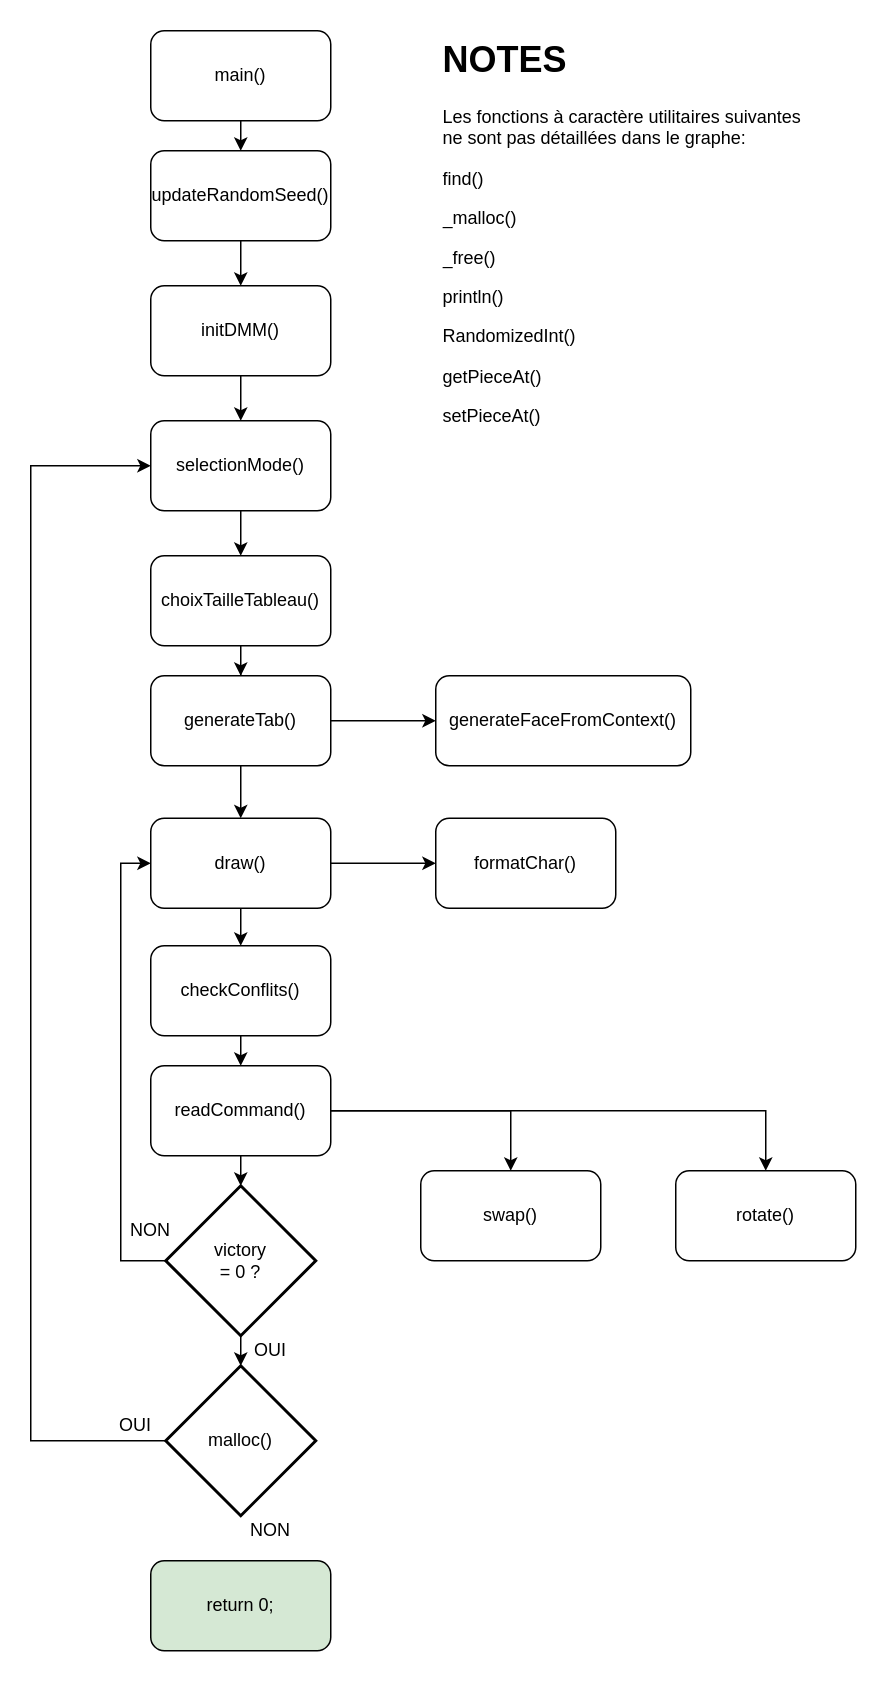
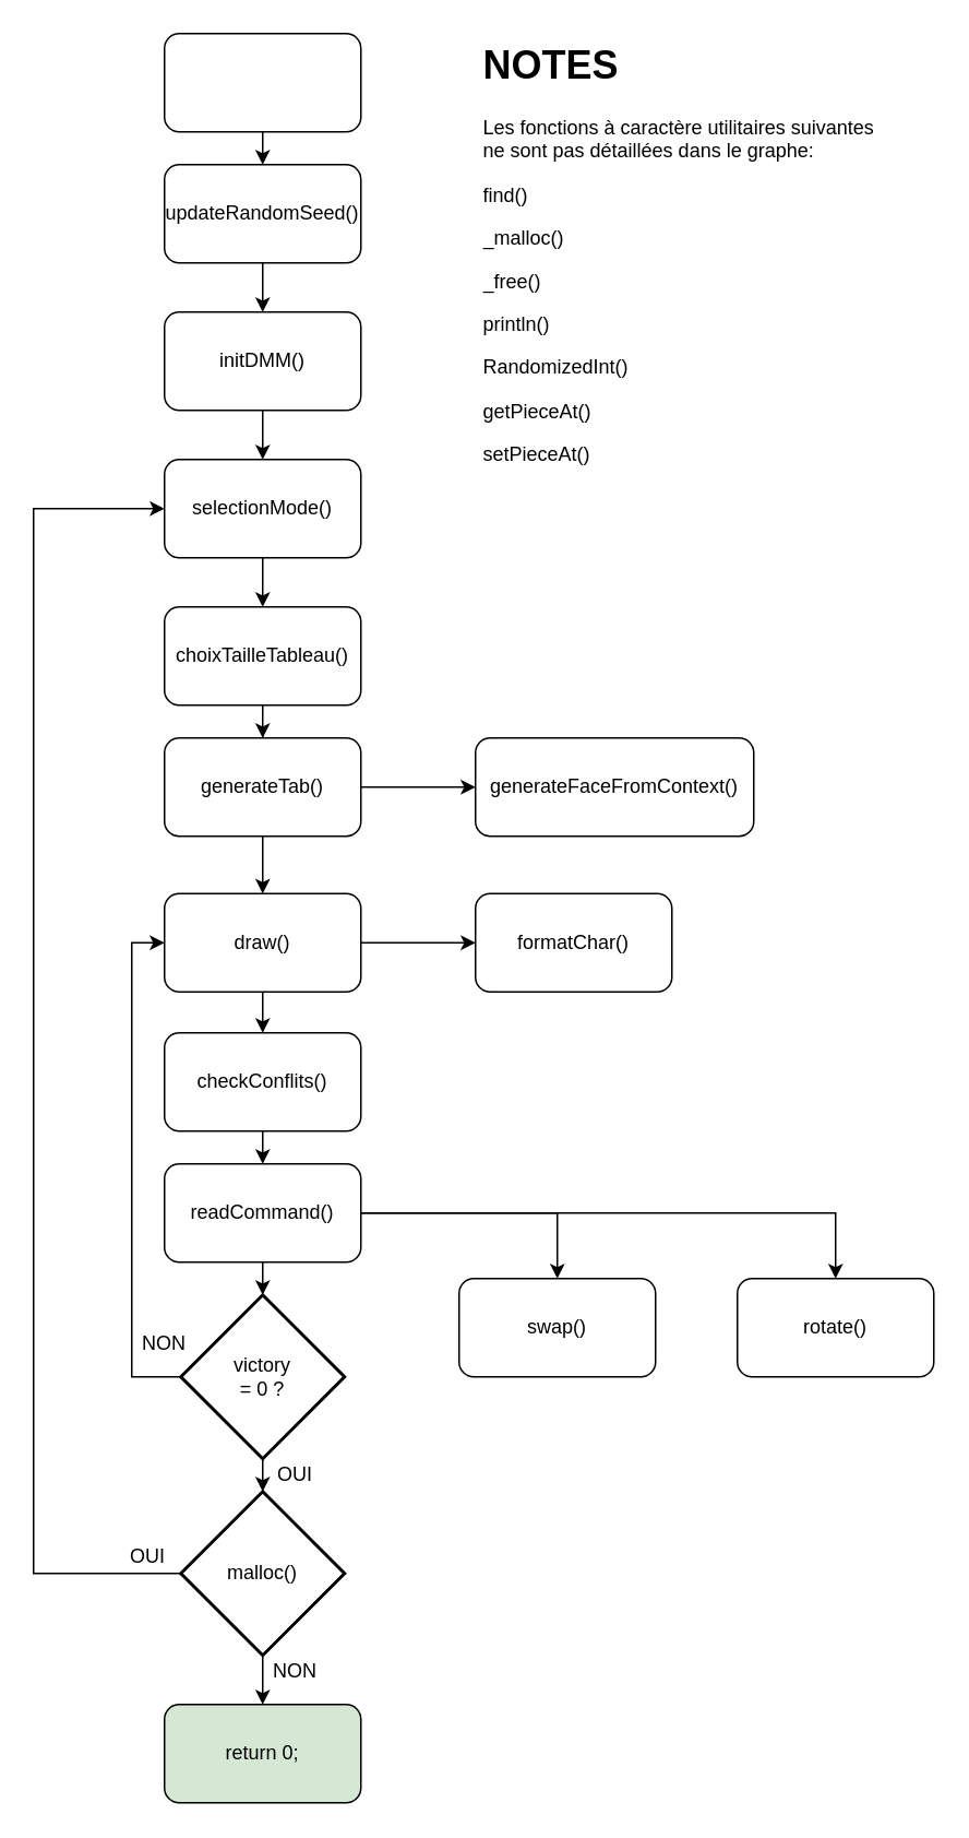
  <mxCell id="0" />
  <mxCell id="1" parent="0" />
  <mxCell id="2" style="edgeStyle=orthogonalEdgeStyle;rounded=0;orthogonalLoop=1;jettySize=auto;html=1;exitX=0.5;exitY=1;exitDx=0;exitDy=0;entryX=0.5;entryY=0;entryDx=0;entryDy=0;" edge="1" parent="1" source="3" target="6"><mxGeometry relative="1" as="geometry" /></mxCell>
  <mxCell id="3" value="" style="rounded=1;whiteSpace=wrap;html=1;" vertex="1" parent="1"><mxGeometry x="100" y="20" width="120" height="60" as="geometry" /></mxCell>
- <mxCell id="4" value="main()" style="text;html=1;strokeColor=none;fillColor=none;align=center;verticalAlign=middle;whiteSpace=wrap;rounded=0;" vertex="1" parent="1"><mxGeometry x="140" y="40" width="40" height="20" as="geometry" /></mxCell>
  <mxCell id="5" style="edgeStyle=orthogonalEdgeStyle;rounded=0;orthogonalLoop=1;jettySize=auto;html=1;exitX=0.5;exitY=1;exitDx=0;exitDy=0;entryX=0.5;entryY=0;entryDx=0;entryDy=0;" edge="1" parent="1" source="6" target="9"><mxGeometry relative="1" as="geometry" /></mxCell>
  <mxCell id="6" value="" style="rounded=1;whiteSpace=wrap;html=1;" vertex="1" parent="1"><mxGeometry x="100" y="100" width="120" height="60" as="geometry" /></mxCell>
  <mxCell id="7" value="updateRandomSeed()" style="text;html=1;strokeColor=none;fillColor=none;align=center;verticalAlign=middle;whiteSpace=wrap;rounded=0;" vertex="1" parent="1"><mxGeometry x="140" y="120" width="40" height="20" as="geometry" /></mxCell>
  <mxCell id="8" style="edgeStyle=orthogonalEdgeStyle;rounded=0;orthogonalLoop=1;jettySize=auto;html=1;exitX=0.5;exitY=1;exitDx=0;exitDy=0;entryX=0.5;entryY=0;entryDx=0;entryDy=0;" edge="1" parent="1" source="9" target="12"><mxGeometry relative="1" as="geometry" /></mxCell>
  <mxCell id="9" value="" style="rounded=1;whiteSpace=wrap;html=1;" vertex="1" parent="1"><mxGeometry x="100" y="190" width="120" height="60" as="geometry" /></mxCell>
  <mxCell id="10" value="initDMM()" style="text;html=1;strokeColor=none;fillColor=none;align=center;verticalAlign=middle;whiteSpace=wrap;rounded=0;" vertex="1" parent="1"><mxGeometry x="140" y="210" width="40" height="20" as="geometry" /></mxCell>
  <mxCell id="11" style="edgeStyle=orthogonalEdgeStyle;rounded=0;orthogonalLoop=1;jettySize=auto;html=1;exitX=0.5;exitY=1;exitDx=0;exitDy=0;" edge="1" parent="1" source="12" target="15"><mxGeometry relative="1" as="geometry" /></mxCell>
  <mxCell id="12" value="" style="rounded=1;whiteSpace=wrap;html=1;" vertex="1" parent="1"><mxGeometry x="100" y="280" width="120" height="60" as="geometry" /></mxCell>
  <mxCell id="13" value="selectionMode()" style="text;html=1;strokeColor=none;fillColor=none;align=center;verticalAlign=middle;whiteSpace=wrap;rounded=0;" vertex="1" parent="1"><mxGeometry x="140" y="300" width="40" height="20" as="geometry" /></mxCell>
  <mxCell id="14" style="edgeStyle=orthogonalEdgeStyle;rounded=0;orthogonalLoop=1;jettySize=auto;html=1;exitX=0.5;exitY=1;exitDx=0;exitDy=0;" edge="1" parent="1" source="15" target="19"><mxGeometry relative="1" as="geometry" /></mxCell>
  <mxCell id="15" value="" style="rounded=1;whiteSpace=wrap;html=1;" vertex="1" parent="1"><mxGeometry x="100" y="370" width="120" height="60" as="geometry" /></mxCell>
  <mxCell id="16" value="choixTailleTableau()" style="text;html=1;strokeColor=none;fillColor=none;align=center;verticalAlign=middle;whiteSpace=wrap;rounded=0;" vertex="1" parent="1"><mxGeometry x="140" y="390" width="40" height="20" as="geometry" /></mxCell>
  <mxCell id="17" style="edgeStyle=orthogonalEdgeStyle;rounded=0;orthogonalLoop=1;jettySize=auto;html=1;exitX=0.5;exitY=1;exitDx=0;exitDy=0;entryX=0.5;entryY=0;entryDx=0;entryDy=0;" edge="1" parent="1" source="19" target="25"><mxGeometry relative="1" as="geometry"><mxPoint x="160" y="540" as="targetPoint" /></mxGeometry></mxCell>
  <mxCell id="18" style="edgeStyle=orthogonalEdgeStyle;rounded=0;orthogonalLoop=1;jettySize=auto;html=1;exitX=1;exitY=0.5;exitDx=0;exitDy=0;entryX=0;entryY=0.5;entryDx=0;entryDy=0;" edge="1" parent="1" source="19" target="21"><mxGeometry relative="1" as="geometry" /></mxCell>
  <mxCell id="19" value="" style="rounded=1;whiteSpace=wrap;html=1;" vertex="1" parent="1"><mxGeometry x="100" y="450" width="120" height="60" as="geometry" /></mxCell>
  <mxCell id="20" value="generateTab()" style="text;html=1;strokeColor=none;fillColor=none;align=center;verticalAlign=middle;whiteSpace=wrap;rounded=0;" vertex="1" parent="1"><mxGeometry x="140" y="470" width="40" height="20" as="geometry" /></mxCell>
  <mxCell id="21" value="" style="rounded=1;whiteSpace=wrap;html=1;" vertex="1" parent="1"><mxGeometry x="290" y="450" width="170" height="60" as="geometry" /></mxCell>
  <mxCell id="22" value="generateFaceFromContext()" style="text;html=1;strokeColor=none;fillColor=none;align=center;verticalAlign=middle;whiteSpace=wrap;rounded=0;" vertex="1" parent="1"><mxGeometry x="355" y="470" width="40" height="20" as="geometry" /></mxCell>
  <mxCell id="23" style="edgeStyle=orthogonalEdgeStyle;rounded=0;orthogonalLoop=1;jettySize=auto;html=1;exitX=0.5;exitY=1;exitDx=0;exitDy=0;entryX=0.5;entryY=0;entryDx=0;entryDy=0;" edge="1" parent="1" source="25" target="30"><mxGeometry relative="1" as="geometry" /></mxCell>
  <mxCell id="24" style="edgeStyle=orthogonalEdgeStyle;rounded=0;orthogonalLoop=1;jettySize=auto;html=1;exitX=1;exitY=0.5;exitDx=0;exitDy=0;entryX=0;entryY=0.5;entryDx=0;entryDy=0;" edge="1" parent="1" source="25" target="27"><mxGeometry relative="1" as="geometry" /></mxCell>
  <mxCell id="25" value="" style="rounded=1;whiteSpace=wrap;html=1;" vertex="1" parent="1"><mxGeometry x="100" y="545" width="120" height="60" as="geometry" /></mxCell>
  <mxCell id="26" value="draw()" style="text;html=1;strokeColor=none;fillColor=none;align=center;verticalAlign=middle;whiteSpace=wrap;rounded=0;" vertex="1" parent="1"><mxGeometry x="140" y="565" width="40" height="20" as="geometry" /></mxCell>
  <mxCell id="27" value="" style="rounded=1;whiteSpace=wrap;html=1;" vertex="1" parent="1"><mxGeometry x="290" y="545" width="120" height="60" as="geometry" /></mxCell>
  <mxCell id="28" value="formatChar()" style="text;html=1;strokeColor=none;fillColor=none;align=center;verticalAlign=middle;whiteSpace=wrap;rounded=0;" vertex="1" parent="1"><mxGeometry x="330" y="565" width="40" height="20" as="geometry" /></mxCell>
  <mxCell id="29" style="edgeStyle=orthogonalEdgeStyle;rounded=0;orthogonalLoop=1;jettySize=auto;html=1;exitX=0.5;exitY=1;exitDx=0;exitDy=0;entryX=0.5;entryY=0;entryDx=0;entryDy=0;" edge="1" parent="1" source="30" target="35"><mxGeometry relative="1" as="geometry" /></mxCell>
  <mxCell id="30" value="" style="rounded=1;whiteSpace=wrap;html=1;" vertex="1" parent="1"><mxGeometry x="100" y="630" width="120" height="60" as="geometry" /></mxCell>
  <mxCell id="31" value="checkConflits()" style="text;html=1;strokeColor=none;fillColor=none;align=center;verticalAlign=middle;whiteSpace=wrap;rounded=0;" vertex="1" parent="1"><mxGeometry x="140" y="650" width="40" height="20" as="geometry" /></mxCell>
  <mxCell id="32" style="edgeStyle=orthogonalEdgeStyle;rounded=0;orthogonalLoop=1;jettySize=auto;html=1;exitX=0.5;exitY=1;exitDx=0;exitDy=0;entryX=0.5;entryY=0;entryDx=0;entryDy=0;entryPerimeter=0;" edge="1" parent="1" source="35" target="43"><mxGeometry relative="1" as="geometry" /></mxCell>
  <mxCell id="33" style="edgeStyle=orthogonalEdgeStyle;rounded=0;orthogonalLoop=1;jettySize=auto;html=1;exitX=1;exitY=0.5;exitDx=0;exitDy=0;entryX=0.5;entryY=0;entryDx=0;entryDy=0;" edge="1" parent="1" source="35" target="37"><mxGeometry relative="1" as="geometry" /></mxCell>
  <mxCell id="34" style="edgeStyle=orthogonalEdgeStyle;rounded=0;orthogonalLoop=1;jettySize=auto;html=1;entryX=0.5;entryY=0;entryDx=0;entryDy=0;" edge="1" parent="1" source="35" target="39"><mxGeometry relative="1" as="geometry" /></mxCell>
  <mxCell id="35" value="" style="rounded=1;whiteSpace=wrap;html=1;" vertex="1" parent="1"><mxGeometry x="100" y="710" width="120" height="60" as="geometry" /></mxCell>
  <mxCell id="36" value="readCommand()" style="text;html=1;strokeColor=none;fillColor=none;align=center;verticalAlign=middle;whiteSpace=wrap;rounded=0;" vertex="1" parent="1"><mxGeometry x="140" y="730" width="40" height="20" as="geometry" /></mxCell>
  <mxCell id="37" value="" style="rounded=1;whiteSpace=wrap;html=1;" vertex="1" parent="1"><mxGeometry x="280" y="780" width="120" height="60" as="geometry" /></mxCell>
  <mxCell id="38" value="swap()" style="text;html=1;strokeColor=none;fillColor=none;align=center;verticalAlign=middle;whiteSpace=wrap;rounded=0;" vertex="1" parent="1"><mxGeometry x="320" y="800" width="40" height="20" as="geometry" /></mxCell>
  <mxCell id="39" value="" style="rounded=1;whiteSpace=wrap;html=1;" vertex="1" parent="1"><mxGeometry x="450" y="780" width="120" height="60" as="geometry" /></mxCell>
  <mxCell id="40" value="rotate()" style="text;html=1;strokeColor=none;fillColor=none;align=center;verticalAlign=middle;whiteSpace=wrap;rounded=0;" vertex="1" parent="1"><mxGeometry x="490" y="800" width="40" height="20" as="geometry" /></mxCell>
  <mxCell id="41" style="edgeStyle=orthogonalEdgeStyle;rounded=0;orthogonalLoop=1;jettySize=auto;html=1;exitX=0.5;exitY=1;exitDx=0;exitDy=0;exitPerimeter=0;entryX=0.5;entryY=0;entryDx=0;entryDy=0;" edge="1" parent="1" source="43"><mxGeometry relative="1" as="geometry"><mxPoint x="160" y="910" as="targetPoint" /></mxGeometry></mxCell>
  <mxCell id="42" style="edgeStyle=orthogonalEdgeStyle;rounded=0;orthogonalLoop=1;jettySize=auto;html=1;exitX=0;exitY=0.5;exitDx=0;exitDy=0;exitPerimeter=0;entryX=0;entryY=0.5;entryDx=0;entryDy=0;" edge="1" parent="1" source="43" target="25"><mxGeometry relative="1" as="geometry" /></mxCell>
  <mxCell id="43" value="" style="strokeWidth=2;html=1;shape=mxgraph.flowchart.decision;whiteSpace=wrap;" vertex="1" parent="1"><mxGeometry x="110" y="790" width="100" height="100" as="geometry" /></mxCell>
  <mxCell id="44" value="victory = 0 ?" style="text;html=1;strokeColor=none;fillColor=none;align=center;verticalAlign=middle;whiteSpace=wrap;rounded=0;" vertex="1" parent="1"><mxGeometry x="140" y="830" width="40" height="20" as="geometry" /></mxCell>
  <mxCell id="45" value="return 0;" style="rounded=1;whiteSpace=wrap;html=1;fillColor=#d5e8d4;" vertex="1" parent="1"><mxGeometry x="100" y="1040" width="120" height="60" as="geometry" /></mxCell>
+ <mxCell id="46" style="edgeStyle=orthogonalEdgeStyle;rounded=0;orthogonalLoop=1;jettySize=auto;html=1;exitX=0.5;exitY=1;exitDx=0;exitDy=0;exitPerimeter=0;entryX=0.5;entryY=0;entryDx=0;entryDy=0;" edge="1" parent="1" source="48" target="45"><mxGeometry relative="1" as="geometry" /></mxCell>
  <mxCell id="47" style="edgeStyle=orthogonalEdgeStyle;rounded=0;orthogonalLoop=1;jettySize=auto;html=1;exitX=0;exitY=0.5;exitDx=0;exitDy=0;exitPerimeter=0;entryX=0;entryY=0.5;entryDx=0;entryDy=0;" edge="1" parent="1" source="48" target="12"><mxGeometry relative="1" as="geometry"><mxPoint x="50" y="310" as="targetPoint" /><Array as="points"><mxPoint x="20" y="960" /><mxPoint x="20" y="310" /></Array></mxGeometry></mxCell>
  <mxCell id="48" value="malloc()" style="strokeWidth=2;html=1;shape=mxgraph.flowchart.decision;whiteSpace=wrap;" vertex="1" parent="1"><mxGeometry x="110" y="910" width="100" height="100" as="geometry" /></mxCell>
  <mxCell id="49" value="OUI" style="text;html=1;strokeColor=none;fillColor=none;align=center;verticalAlign=middle;whiteSpace=wrap;rounded=0;" vertex="1" parent="1"><mxGeometry x="70" y="940" width="40" height="20" as="geometry" /></mxCell>
  <mxCell id="50" value="OUI" style="text;html=1;strokeColor=none;fillColor=none;align=center;verticalAlign=middle;whiteSpace=wrap;rounded=0;" vertex="1" parent="1"><mxGeometry x="160" y="890" width="40" height="20" as="geometry" /></mxCell>
  <mxCell id="51" value="NON" style="text;html=1;strokeColor=none;fillColor=none;align=center;verticalAlign=middle;whiteSpace=wrap;rounded=0;" vertex="1" parent="1"><mxGeometry x="80" y="810" width="40" height="20" as="geometry" /></mxCell>
  <mxCell id="52" value="NON" style="text;html=1;strokeColor=none;fillColor=none;align=center;verticalAlign=middle;whiteSpace=wrap;rounded=0;" vertex="1" parent="1"><mxGeometry x="160" y="1010" width="40" height="20" as="geometry" /></mxCell>
  <mxCell id="53" value="&lt;h1&gt;NOTES&lt;/h1&gt;&lt;p&gt;Les fonctions à caractère utilitaires suivantes ne sont pas détaillées dans le graphe:&lt;/p&gt;&lt;p&gt;find()&lt;/p&gt;&lt;p&gt;_malloc()&lt;/p&gt;&lt;p&gt;_free()&lt;/p&gt;&lt;p&gt;println()&lt;/p&gt;&lt;p&gt;RandomizedInt()&lt;/p&gt;&lt;p&gt;getPieceAt()&lt;/p&gt;&lt;p&gt;setPieceAt()&lt;/p&gt;&lt;p&gt;&lt;br&gt;&lt;/p&gt;" style="text;html=1;strokeColor=none;fillColor=none;spacing=5;spacingTop=-20;whiteSpace=wrap;overflow=hidden;rounded=0;" vertex="1" parent="1"><mxGeometry x="290" y="20" width="260" height="270" as="geometry" /></mxCell>
